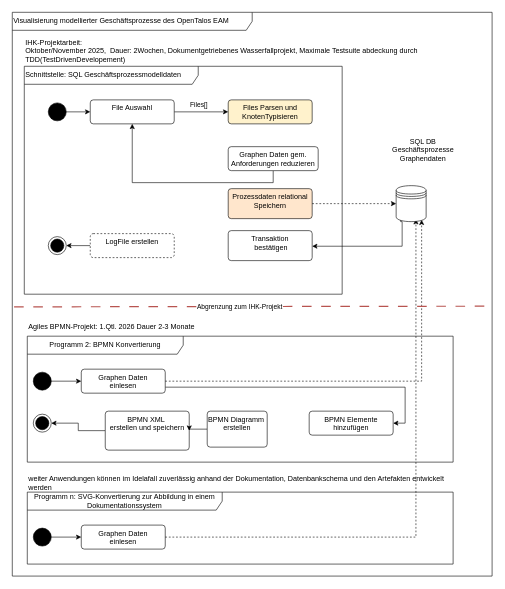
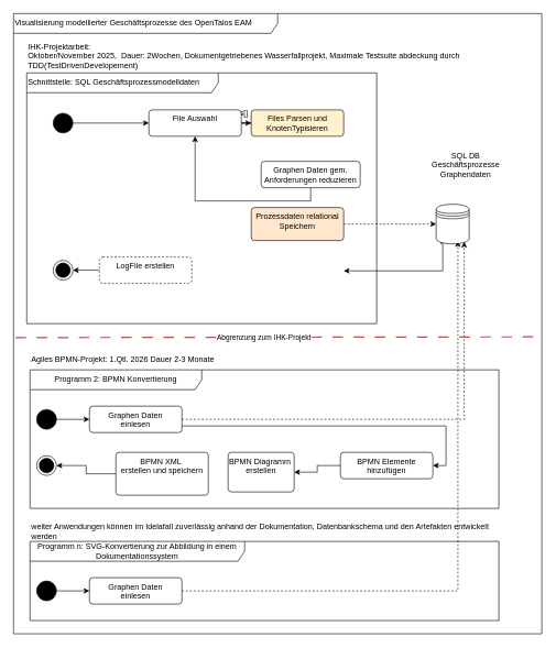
  <mxCell id="0" />
  <mxCell id="1" parent="0" />
  <mxCell id="2" value="Visualisierung modellierter Geschäftsprozesse des OpenTalos EAM" style="shape=umlFrame;whiteSpace=wrap;html=1;pointerEvents=0;recursiveResize=0;container=1;collapsible=0;width=400;height=30;align=left;" parent="1" vertex="1"><mxGeometry x="20" y="20" width="800" height="940" as="geometry" /></mxCell>
  <mxCell id="3" value="Programm 2: BPMN Konvertierung" style="shape=umlFrame;whiteSpace=wrap;html=1;pointerEvents=0;recursiveResize=0;container=1;collapsible=0;width=260;height=30;" parent="2" vertex="1"><mxGeometry x="25" y="540" width="710" height="210" as="geometry" /></mxCell>
  <mxCell id="4" style="edgeStyle=orthogonalEdgeStyle;rounded=0;orthogonalLoop=1;jettySize=auto;html=1;exitX=1;exitY=0.75;exitDx=0;exitDy=0;entryX=1;entryY=0.5;entryDx=0;entryDy=0;" parent="3" source="5" target="7" edge="1"><mxGeometry relative="1" as="geometry" /></mxCell>
  <mxCell id="5" value="Graphen Daten&lt;div&gt;einlesen&lt;/div&gt;" style="html=1;align=center;verticalAlign=top;rounded=1;absoluteArcSize=1;arcSize=10;dashed=0;whiteSpace=wrap;" parent="3" vertex="1"><mxGeometry x="90" y="55" width="140" height="40" as="geometry" /></mxCell>
+ <mxCell id="6" style="edgeStyle=orthogonalEdgeStyle;rounded=0;orthogonalLoop=1;jettySize=auto;html=1;exitX=0;exitY=0.5;exitDx=0;exitDy=0;entryX=1;entryY=0.5;entryDx=0;entryDy=0;" parent="3" source="7" target="13" edge="1"><mxGeometry relative="1" as="geometry" /></mxCell>
  <mxCell id="7" value="BPMN Elemente&lt;div&gt;hinzufügen&lt;/div&gt;" style="html=1;align=center;verticalAlign=top;rounded=1;absoluteArcSize=1;arcSize=10;dashed=0;whiteSpace=wrap;" parent="3" vertex="1"><mxGeometry x="470" y="125" width="140" height="40" as="geometry" /></mxCell>
  <mxCell id="8" style="edgeStyle=orthogonalEdgeStyle;rounded=0;orthogonalLoop=1;jettySize=auto;html=1;exitX=0;exitY=0.5;exitDx=0;exitDy=0;entryX=1;entryY=0.5;entryDx=0;entryDy=0;" parent="3" source="9" target="14" edge="1"><mxGeometry relative="1" as="geometry" /></mxCell>
  <mxCell id="9" value="BPMN XML&amp;nbsp;&lt;div&gt;erstellen und speichern&lt;/div&gt;" style="html=1;align=center;verticalAlign=top;rounded=1;absoluteArcSize=1;arcSize=10;dashed=0;whiteSpace=wrap;" parent="3" vertex="1"><mxGeometry x="130" y="125" width="140" height="65" as="geometry" /></mxCell>
  <mxCell id="10" style="edgeStyle=orthogonalEdgeStyle;rounded=0;orthogonalLoop=1;jettySize=auto;html=1;exitX=1;exitY=0.5;exitDx=0;exitDy=0;entryX=0;entryY=0.5;entryDx=0;entryDy=0;" parent="3" source="11" target="5" edge="1"><mxGeometry relative="1" as="geometry" /></mxCell>
  <mxCell id="11" value="" style="ellipse;fillColor=strokeColor;html=1;" parent="3" vertex="1"><mxGeometry x="10" y="60" width="30" height="30" as="geometry" /></mxCell>
- <mxCell id="12" style="edgeStyle=orthogonalEdgeStyle;rounded=0;orthogonalLoop=1;jettySize=auto;html=1;exitX=0;exitY=0.5;exitDx=0;exitDy=0;entryX=1;entryY=0.5;entryDx=0;entryDy=0;" parent="3" source="13" target="9" edge="1"><mxGeometry relative="1" as="geometry" /></mxCell>
  <mxCell id="13" value="BPMN Diagramm&amp;nbsp;&lt;div&gt;erstellen&lt;/div&gt;" style="html=1;align=center;verticalAlign=top;rounded=1;absoluteArcSize=1;arcSize=10;dashed=0;whiteSpace=wrap;" parent="3" vertex="1"><mxGeometry x="300" y="125" width="100" height="60" as="geometry" /></mxCell>
  <mxCell id="14" value="" style="ellipse;html=1;shape=endState;fillColor=strokeColor;" parent="3" vertex="1"><mxGeometry x="10" y="130" width="30" height="30" as="geometry" /></mxCell>
  <mxCell id="15" value="Programm n: SVG-Konvertierung zur Abbildung in einem Dokumentationssystem" style="shape=umlFrame;whiteSpace=wrap;html=1;pointerEvents=0;recursiveResize=0;container=1;collapsible=0;width=325;height=30;" parent="2" vertex="1"><mxGeometry x="25" y="800" width="710" height="120" as="geometry" /></mxCell>
  <mxCell id="16" value="Graphen Daten&lt;div&gt;einlesen&lt;/div&gt;" style="html=1;align=center;verticalAlign=top;rounded=1;absoluteArcSize=1;arcSize=10;dashed=0;whiteSpace=wrap;" parent="15" vertex="1"><mxGeometry x="90" y="55" width="140" height="40" as="geometry" /></mxCell>
  <mxCell id="17" style="edgeStyle=orthogonalEdgeStyle;rounded=0;orthogonalLoop=1;jettySize=auto;html=1;exitX=1;exitY=0.5;exitDx=0;exitDy=0;entryX=0;entryY=0.5;entryDx=0;entryDy=0;" parent="15" source="18" target="16" edge="1"><mxGeometry relative="1" as="geometry" /></mxCell>
  <mxCell id="18" value="" style="ellipse;fillColor=strokeColor;html=1;" parent="15" vertex="1"><mxGeometry x="10" y="60" width="30" height="30" as="geometry" /></mxCell>
  <mxCell id="19" value="Agiles BPMN-Projekt: 1.Qtl. 2026 Dauer 2-3 Monate" style="text;html=1;align=left;verticalAlign=middle;whiteSpace=wrap;rounded=0;" parent="2" vertex="1"><mxGeometry x="25" y="510" width="600" height="30" as="geometry" /></mxCell>
  <mxCell id="20" value="Schnittstelle: SQL Geschäftsprozessmodelldaten" style="shape=umlFrame;whiteSpace=wrap;html=1;pointerEvents=0;recursiveResize=0;container=1;collapsible=0;width=290;height=30;align=left;" parent="2" vertex="1"><mxGeometry x="20" y="90" width="530" height="380" as="geometry" /></mxCell>
  <mxCell id="21" style="edgeStyle=orthogonalEdgeStyle;rounded=0;orthogonalLoop=1;jettySize=auto;html=1;exitX=1;exitY=0.5;exitDx=0;exitDy=0;" parent="20" source="23" target="24" edge="1"><mxGeometry relative="1" as="geometry" /></mxCell>
  <mxCell id="22" value="Files[]" style="edgeLabel;html=1;align=center;verticalAlign=middle;resizable=0;points=[];" parent="21" vertex="1" connectable="0"><mxGeometry x="0.1" y="-2" relative="1" as="geometry"><mxPoint x="-10" y="-14" as="offset" /></mxGeometry></mxCell>
- <mxCell id="23" value="File Auswahl" style="html=1;align=center;verticalAlign=top;rounded=1;absoluteArcSize=1;arcSize=10;dashed=0;whiteSpace=wrap;" parent="20" vertex="1"><mxGeometry x="110" y="56" width="140" height="40" as="geometry" /></mxCell>
+ <mxCell id="23" value="File Auswahl" style="html=1;align=center;verticalAlign=top;rounded=1;absoluteArcSize=1;arcSize=10;dashed=0;whiteSpace=wrap;" parent="20" vertex="1"><mxGeometry x="185" y="56" width="140" height="40" as="geometry" /></mxCell>
  <mxCell id="24" value="Files Parsen und KnotenTypisieren" style="html=1;align=center;verticalAlign=top;rounded=1;absoluteArcSize=1;arcSize=10;dashed=0;whiteSpace=wrap;fillColor=#fff2cc;" parent="20" vertex="1"><mxGeometry x="340" y="56" width="140" height="40" as="geometry" /></mxCell>
  <mxCell id="25" style="edgeStyle=orthogonalEdgeStyle;rounded=0;orthogonalLoop=1;jettySize=auto;html=1;exitX=1;exitY=0.5;exitDx=0;exitDy=0;entryX=0;entryY=0.5;entryDx=0;entryDy=0;" parent="20" source="26" target="23" edge="1"><mxGeometry relative="1" as="geometry" /></mxCell>
  <mxCell id="26" value="" style="ellipse;fillColor=strokeColor;html=1;" parent="20" vertex="1"><mxGeometry x="40" y="61" width="30" height="30" as="geometry" /></mxCell>
  <mxCell id="27" style="edgeStyle=orthogonalEdgeStyle;rounded=0;orthogonalLoop=1;jettySize=auto;html=1;exitX=0.5;exitY=1;exitDx=0;exitDy=0;" parent="20" source="28" target="23" edge="1"><mxGeometry relative="1" as="geometry" /></mxCell>
- <mxCell id="28" value="Graphen Daten gem. Anforderungen reduzieren" style="html=1;align=center;verticalAlign=top;rounded=1;absoluteArcSize=1;arcSize=10;dashed=0;whiteSpace=wrap;" parent="20" vertex="1"><mxGeometry x="340" y="134" width="150" height="40" as="geometry" /></mxCell>
+ <mxCell id="28" value="Graphen Daten gem. Anforderungen reduzieren" style="html=1;align=center;verticalAlign=top;rounded=1;absoluteArcSize=1;arcSize=10;dashed=0;whiteSpace=wrap;" parent="20" vertex="1"><mxGeometry x="355" y="134" width="150" height="40" as="geometry" /></mxCell>
  <mxCell id="29" value="Prozessdaten relational Speichern" style="html=1;align=center;verticalAlign=top;rounded=1;absoluteArcSize=1;arcSize=10;dashed=0;whiteSpace=wrap;fillColor=#ffe6cc;" parent="20" vertex="1"><mxGeometry x="340" y="204" width="140" height="50" as="geometry" /></mxCell>
- <mxCell id="30" value="Transaktion&lt;div&gt;&amp;nbsp;bestätigen&lt;/div&gt;" style="html=1;align=center;verticalAlign=top;rounded=1;absoluteArcSize=1;arcSize=10;dashed=0;whiteSpace=wrap;" parent="20" vertex="1"><mxGeometry x="340" y="274" width="140" height="50" as="geometry" /></mxCell>
  <mxCell id="31" style="edgeStyle=orthogonalEdgeStyle;rounded=0;orthogonalLoop=1;jettySize=auto;html=1;exitX=0;exitY=0.5;exitDx=0;exitDy=0;entryX=1;entryY=0.5;entryDx=0;entryDy=0;" parent="20" source="32" target="33" edge="1"><mxGeometry relative="1" as="geometry" /></mxCell>
  <mxCell id="32" value="LogFile erstellen" style="html=1;align=center;verticalAlign=top;rounded=1;absoluteArcSize=1;arcSize=10;dashed=1;whiteSpace=wrap;" parent="20" vertex="1"><mxGeometry x="110" y="279" width="140" height="40" as="geometry" /></mxCell>
  <mxCell id="33" value="" style="ellipse;html=1;shape=endState;fillColor=strokeColor;" parent="20" vertex="1"><mxGeometry x="40" y="284" width="30" height="30" as="geometry" /></mxCell>
  <mxCell id="34" style="edgeStyle=orthogonalEdgeStyle;rounded=0;orthogonalLoop=1;jettySize=auto;html=1;exitX=0.15;exitY=0.95;exitDx=0;exitDy=0;exitPerimeter=0;" parent="20" source="42" edge="1"><mxGeometry relative="1" as="geometry"><Array as="points"><mxPoint x="628" y="259" /><mxPoint x="630" y="259" /><mxPoint x="630" y="300" /></Array><mxPoint x="655" y="274.0" as="sourcePoint" /><mxPoint x="480" y="300" as="targetPoint" /></mxGeometry></mxCell>
  <mxCell id="35" value="IHK-Projektarbeit: &lt;br&gt;Oktober/November 2025,&amp;nbsp; Dauer: 2Wochen, Dokumentgetriebenes Wasserfallprojekt, Maximale Testsuite abdeckung durch TDD(TestDrivenDevelopement)" style="text;html=1;align=left;verticalAlign=middle;whiteSpace=wrap;rounded=0;" parent="2" vertex="1"><mxGeometry x="20" y="40" width="730" height="50" as="geometry" /></mxCell>
  <mxCell id="36" value="SQL DB&lt;br&gt;Geschäftsprozesse Graphendaten" style="text;html=1;align=center;verticalAlign=middle;whiteSpace=wrap;rounded=0;" parent="2" vertex="1"><mxGeometry x="655" y="215" width="60" height="30" as="geometry" /></mxCell>
  <mxCell id="37" style="edgeStyle=orthogonalEdgeStyle;rounded=0;orthogonalLoop=1;jettySize=auto;html=1;exitX=1;exitY=0.5;exitDx=0;exitDy=0;entryX=0.85;entryY=0.95;entryDx=0;entryDy=0;entryPerimeter=0;dashed=1;" parent="2" source="5" target="42" edge="1"><mxGeometry relative="1" as="geometry" /></mxCell>
  <mxCell id="38" style="edgeStyle=orthogonalEdgeStyle;rounded=0;orthogonalLoop=1;jettySize=auto;html=1;exitX=1;exitY=0.5;exitDx=0;exitDy=0;entryX=0.66;entryY=0.933;entryDx=0;entryDy=0;entryPerimeter=0;dashed=1;" parent="2" source="16" target="42" edge="1"><mxGeometry relative="1" as="geometry" /></mxCell>
  <mxCell id="39" value="weiter Anwendungen können im Idelafall zuverlässig anhand der Dokumentation, Datenbankschema und den Artefakten entwickelt werden" style="text;html=1;align=left;verticalAlign=middle;whiteSpace=wrap;rounded=0;" parent="2" vertex="1"><mxGeometry x="25" y="770" width="720" height="30" as="geometry" /></mxCell>
  <mxCell id="40" value="" style="endArrow=none;dashed=1;html=1;dashPattern=8 8;strokeWidth=2;rounded=0;exitX=0.001;exitY=0.565;exitDx=0;exitDy=0;exitPerimeter=0;fillColor=#f8cecc;strokeColor=#b85450;" parent="2" edge="1"><mxGeometry width="50" height="50" relative="1" as="geometry"><mxPoint x="3.0" y="491.1" as="sourcePoint" /><mxPoint x="800" y="490" as="targetPoint" /></mxGeometry></mxCell>
  <mxCell id="41" value="Abgrenzung zum IHK-Projekt" style="edgeLabel;html=1;align=center;verticalAlign=middle;resizable=0;points=[];" parent="40" vertex="1" connectable="0"><mxGeometry x="-0.74" relative="1" as="geometry"><mxPoint x="272" as="offset" /></mxGeometry></mxCell>
  <mxCell id="42" value="" style="shape=datastore;html=1;labelPosition=center;verticalLabelPosition=bottom;align=center;verticalAlign=top;" parent="2" vertex="1"><mxGeometry x="640" y="289" width="50" height="60" as="geometry" /></mxCell>
  <mxCell id="43" style="edgeStyle=none;html=1;exitX=1;exitY=0.5;exitDx=0;exitDy=0;entryX=0;entryY=0.5;entryDx=0;entryDy=0;dashed=1;" parent="2" source="29" target="42" edge="1"><mxGeometry relative="1" as="geometry" /></mxCell>
